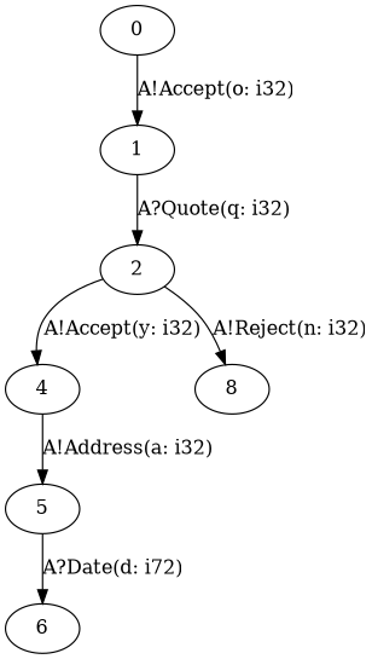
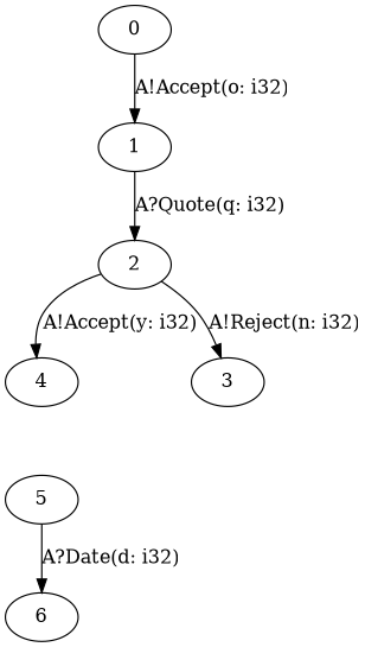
  digraph {
    0
    1
    2
    4
-   8
+   8 [label=3]
    5
    6
    0 -> 1 [label="A!Accept(o: i32)"]
    1 -> 2 [label="A?Quote(q: i32)"]
    2 -> 4 [label="A!Accept(y: i32)"]
    2 -> 8 [label="A!Reject(n: i32)"]
-   4 -> 5 [label="A!Address(a: i32)"]
-   5 -> 6 [label="A?Date(d: i72)"]
+   5 -> 6 [label="A?Date(d: i32)"]
  }
